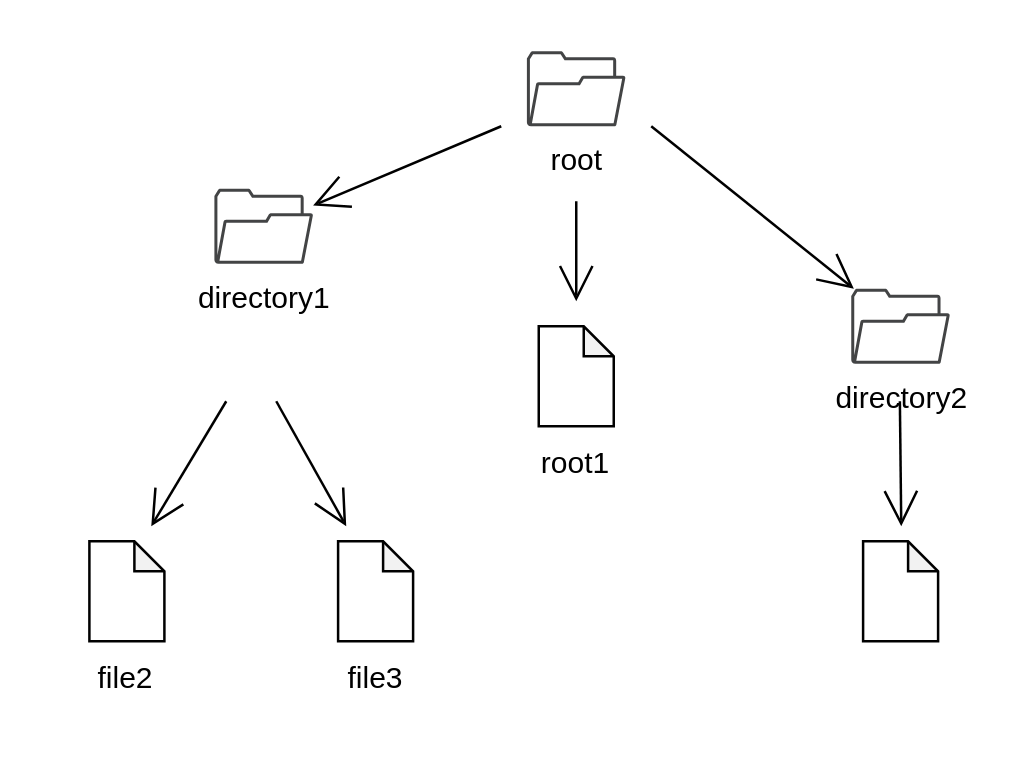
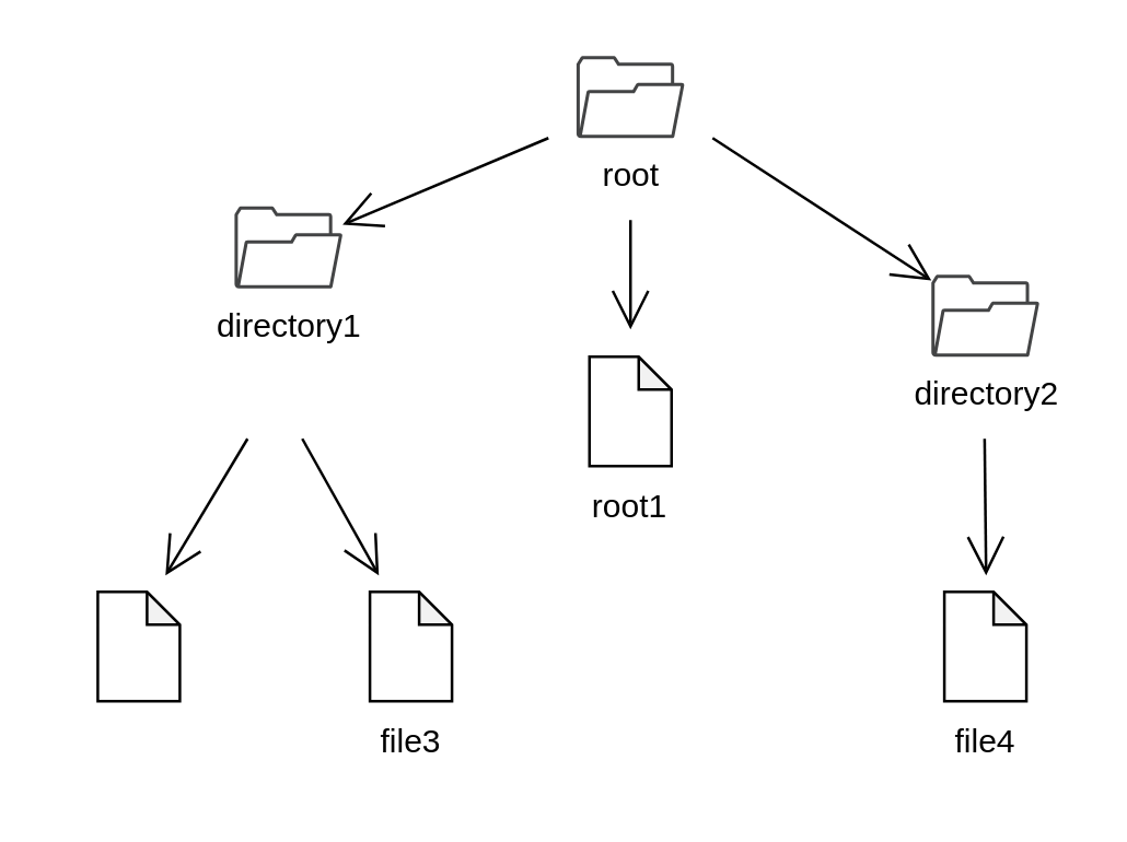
  <mxCell id="0" />
  <mxCell id="1" parent="0" />
  <mxCell id="2" value="root" style="sketch=0;pointerEvents=1;shadow=0;dashed=0;html=1;strokeColor=none;fillColor=#434445;aspect=fixed;labelPosition=center;verticalLabelPosition=bottom;verticalAlign=top;align=center;outlineConnect=0;shape=mxgraph.vvd.folder;" vertex="1" parent="1"><mxGeometry x="210.26" y="20" width="39.48" height="30" as="geometry" /></mxCell>
  <mxCell id="3" value="" style="group" vertex="1" connectable="0" parent="1"><mxGeometry x="200" y="130" width="60" height="70" as="geometry" /></mxCell>
  <mxCell id="4" value="" style="shape=note;whiteSpace=wrap;html=1;backgroundOutline=1;darkOpacity=0.05;size=12;" vertex="1" parent="3"><mxGeometry x="15" width="30" height="40" as="geometry" /></mxCell>
  <mxCell id="5" value="root1" style="text;html=1;strokeColor=none;fillColor=none;align=center;verticalAlign=middle;whiteSpace=wrap;rounded=0;" vertex="1" parent="3"><mxGeometry y="40" width="60" height="30" as="geometry" /></mxCell>
  <mxCell id="6" value="directory1" style="sketch=0;pointerEvents=1;shadow=0;dashed=0;html=1;strokeColor=none;fillColor=#434445;aspect=fixed;labelPosition=center;verticalLabelPosition=bottom;verticalAlign=top;align=center;outlineConnect=0;shape=mxgraph.vvd.folder;" vertex="1" parent="1"><mxGeometry x="85.26" y="75" width="39.48" height="30" as="geometry" /></mxCell>
- <mxCell id="7" value="directory2" style="sketch=0;pointerEvents=1;shadow=0;dashed=0;html=1;strokeColor=none;fillColor=#434445;aspect=fixed;labelPosition=center;verticalLabelPosition=bottom;verticalAlign=top;align=center;outlineConnect=0;shape=mxgraph.vvd.folder;" vertex="1" parent="1"><mxGeometry x="340" y="115" width="39.48" height="30" as="geometry" /></mxCell>
+ <mxCell id="7" value="directory2" style="sketch=0;pointerEvents=1;shadow=0;dashed=0;html=1;strokeColor=none;fillColor=#434445;aspect=fixed;labelPosition=center;verticalLabelPosition=bottom;verticalAlign=top;align=center;outlineConnect=0;shape=mxgraph.vvd.folder;" vertex="1" parent="1"><mxGeometry x="340" y="100" width="39.48" height="30" as="geometry" /></mxCell>
  <mxCell id="8" value="" style="group" vertex="1" connectable="0" parent="1"><mxGeometry x="20.26" y="216" width="60" height="70" as="geometry" /></mxCell>
  <mxCell id="9" value="" style="shape=note;whiteSpace=wrap;html=1;backgroundOutline=1;darkOpacity=0.05;size=12;" vertex="1" parent="8"><mxGeometry x="15" width="30" height="40" as="geometry" /></mxCell>
- <mxCell id="10" value="file2" style="text;html=1;strokeColor=none;fillColor=none;align=center;verticalAlign=middle;whiteSpace=wrap;rounded=0;" vertex="1" parent="8"><mxGeometry y="40" width="60" height="30" as="geometry" /></mxCell>
  <mxCell id="11" value="" style="group" vertex="1" connectable="0" parent="1"><mxGeometry x="119.74" y="216" width="60" height="70" as="geometry" /></mxCell>
  <mxCell id="12" value="" style="shape=note;whiteSpace=wrap;html=1;backgroundOutline=1;darkOpacity=0.05;size=12;" vertex="1" parent="11"><mxGeometry x="15" width="30" height="40" as="geometry" /></mxCell>
  <mxCell id="13" value="file3" style="text;html=1;strokeColor=none;fillColor=none;align=center;verticalAlign=middle;whiteSpace=wrap;rounded=0;" vertex="1" parent="11"><mxGeometry y="40" width="60" height="30" as="geometry" /></mxCell>
  <mxCell id="14" value="" style="group" vertex="1" connectable="0" parent="1"><mxGeometry x="329.74" y="216" width="60" height="70" as="geometry" /></mxCell>
  <mxCell id="15" value="" style="shape=note;whiteSpace=wrap;html=1;backgroundOutline=1;darkOpacity=0.05;size=12;" vertex="1" parent="14"><mxGeometry x="15" width="30" height="40" as="geometry" /></mxCell>
+ <mxCell id="16" value="file4" style="text;html=1;strokeColor=none;fillColor=none;align=center;verticalAlign=middle;whiteSpace=wrap;rounded=0;" vertex="1" parent="14"><mxGeometry y="40" width="60" height="30" as="geometry" /></mxCell>
  <mxCell id="17" value="" style="endArrow=open;endFill=1;endSize=12;html=1;rounded=0;" edge="1" parent="1" target="6"><mxGeometry width="160" relative="1" as="geometry"><mxPoint x="200" y="50" as="sourcePoint" /><mxPoint x="310" y="200" as="targetPoint" /></mxGeometry></mxCell>
  <mxCell id="18" value="" style="endArrow=open;endFill=1;endSize=12;html=1;rounded=0;" edge="1" parent="1" target="7"><mxGeometry width="160" relative="1" as="geometry"><mxPoint x="260" y="50" as="sourcePoint" /><mxPoint x="130" y="113" as="targetPoint" /></mxGeometry></mxCell>
  <mxCell id="19" value="" style="endArrow=open;endFill=1;endSize=12;html=1;rounded=0;" edge="1" parent="1"><mxGeometry width="160" relative="1" as="geometry"><mxPoint x="230" y="80" as="sourcePoint" /><mxPoint x="230" y="120" as="targetPoint" /></mxGeometry></mxCell>
  <mxCell id="20" value="" style="endArrow=open;endFill=1;endSize=12;html=1;rounded=0;" edge="1" parent="1"><mxGeometry width="160" relative="1" as="geometry"><mxPoint x="90" y="160" as="sourcePoint" /><mxPoint x="60" y="210" as="targetPoint" /></mxGeometry></mxCell>
  <mxCell id="21" value="" style="endArrow=open;endFill=1;endSize=12;html=1;rounded=0;" edge="1" parent="1"><mxGeometry width="160" relative="1" as="geometry"><mxPoint x="110" y="160" as="sourcePoint" /><mxPoint x="138" y="210" as="targetPoint" /></mxGeometry></mxCell>
  <mxCell id="22" value="" style="endArrow=open;endFill=1;endSize=12;html=1;rounded=0;" edge="1" parent="1"><mxGeometry width="160" relative="1" as="geometry"><mxPoint x="359.45" y="160" as="sourcePoint" /><mxPoint x="360" y="210" as="targetPoint" /></mxGeometry></mxCell>
